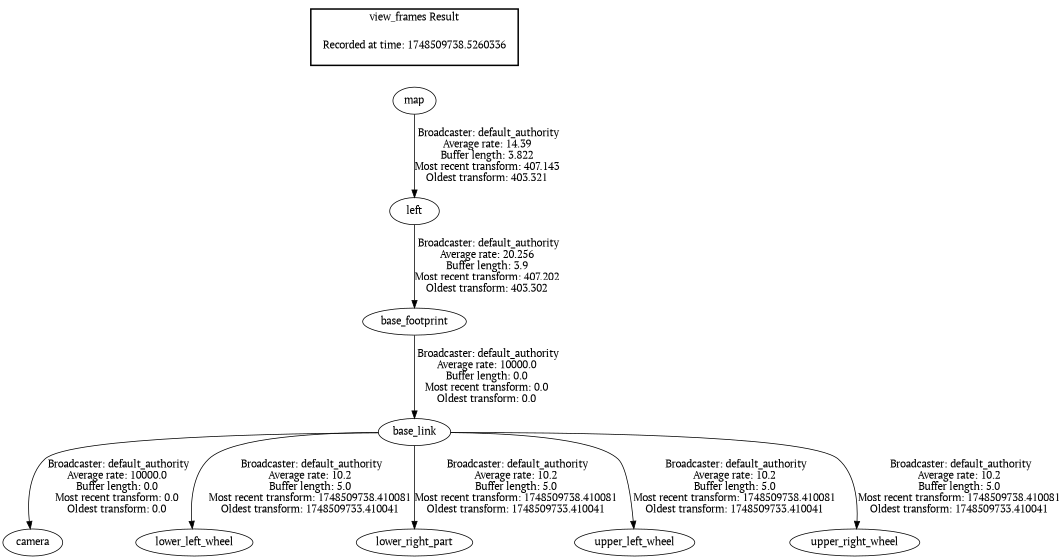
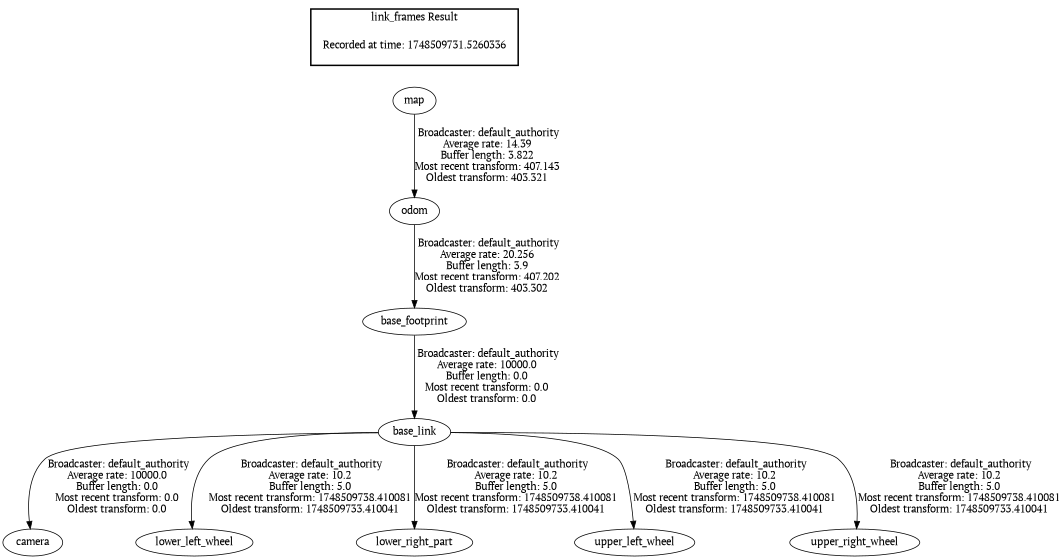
  digraph {
    fontname="PT Serif"
    node [fontname="PT Serif"]
    edge [fontname="PT Serif"]
-   "Recorded at time: 1748509738.5260336" [shape=plaintext]
+   "Recorded at time: 1748509738.5260336" [shape=plaintext label="Recorded at time: 1748509731.5260336"]
    map
-   odom [label=left]
+   odom
    base_footprint
    base_link
    camera
    lower_left_wheel
    n8 [label=lower_right_part]
    upper_left_wheel
    upper_right_wheel
    subgraph cluster_1 {
      color=black
-     label="view_frames Result"
+     label="link_frames Result"
      style=bold
      "Recorded at time: 1748509738.5260336"
    }
    "Recorded at time: 1748509738.5260336" -> map [style=invis]
    map -> odom [label=" Broadcaster: default_authority\nAverage rate: 14.39\nBuffer length: 3.822\nMost recent transform: 407.143\nOldest transform: 403.321\n"]
    odom -> base_footprint [label=" Broadcaster: default_authority\nAverage rate: 20.256\nBuffer length: 3.9\nMost recent transform: 407.202\nOldest transform: 403.302\n"]
    base_footprint -> base_link [label=" Broadcaster: default_authority\nAverage rate: 10000.0\nBuffer length: 0.0\nMost recent transform: 0.0\nOldest transform: 0.0\n"]
    base_link -> camera [label=" Broadcaster: default_authority\nAverage rate: 10000.0\nBuffer length: 0.0\nMost recent transform: 0.0\nOldest transform: 0.0\n"]
    base_link -> lower_left_wheel [label=" Broadcaster: default_authority\nAverage rate: 10.2\nBuffer length: 5.0\nMost recent transform: 1748509738.410081\nOldest transform: 1748509733.410041\n"]
    base_link -> n8 [label=" Broadcaster: default_authority\nAverage rate: 10.2\nBuffer length: 5.0\nMost recent transform: 1748509738.410081\nOldest transform: 1748509733.410041\n"]
    base_link -> upper_left_wheel [label=" Broadcaster: default_authority\nAverage rate: 10.2\nBuffer length: 5.0\nMost recent transform: 1748509738.410081\nOldest transform: 1748509733.410041\n"]
    base_link -> upper_right_wheel [label=" Broadcaster: default_authority\nAverage rate: 10.2\nBuffer length: 5.0\nMost recent transform: 1748509738.410081\nOldest transform: 1748509733.410041\n"]
  }
